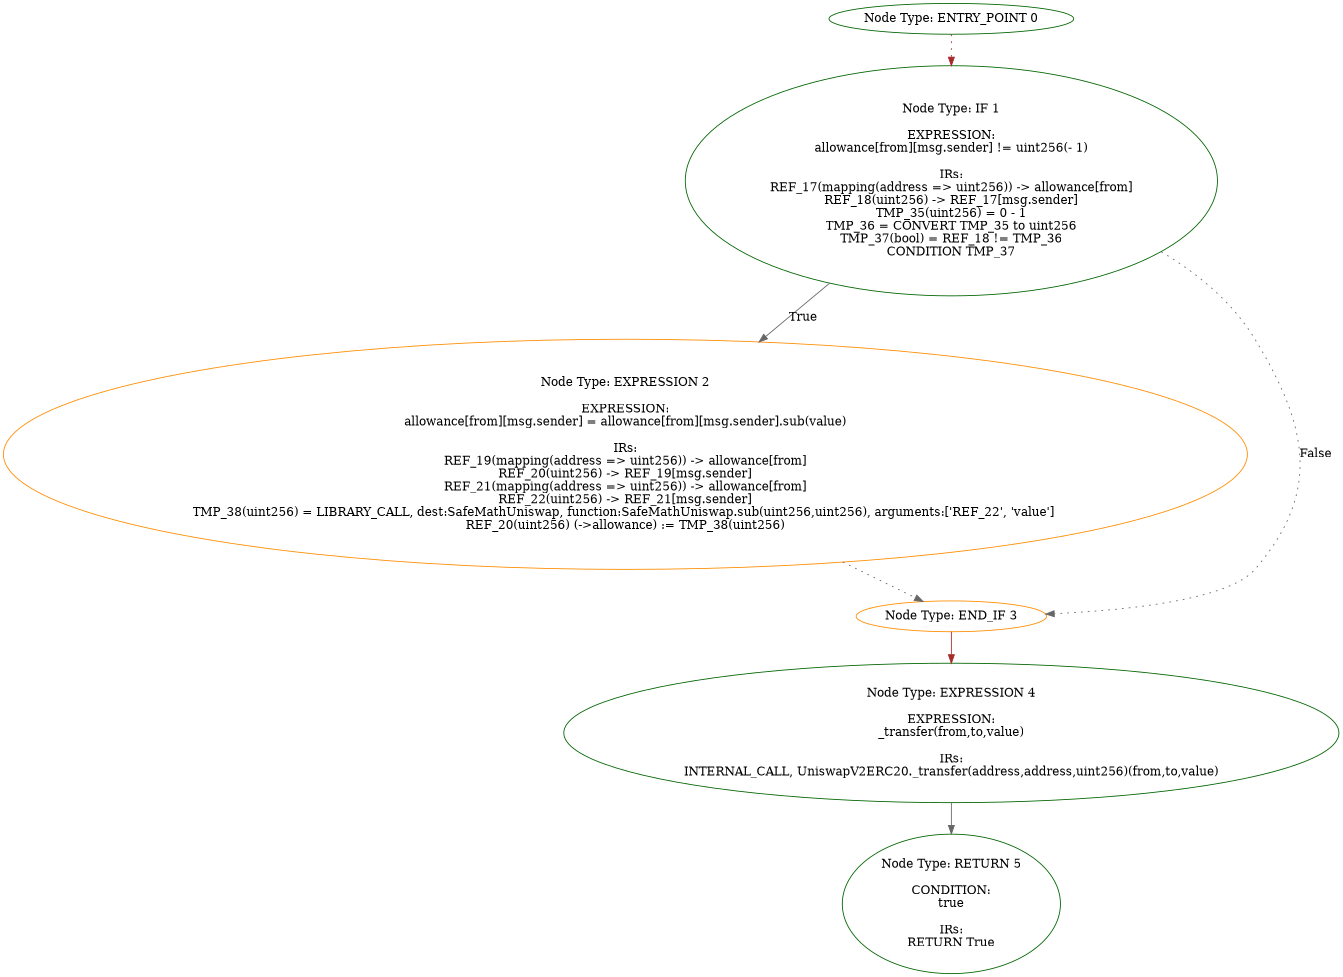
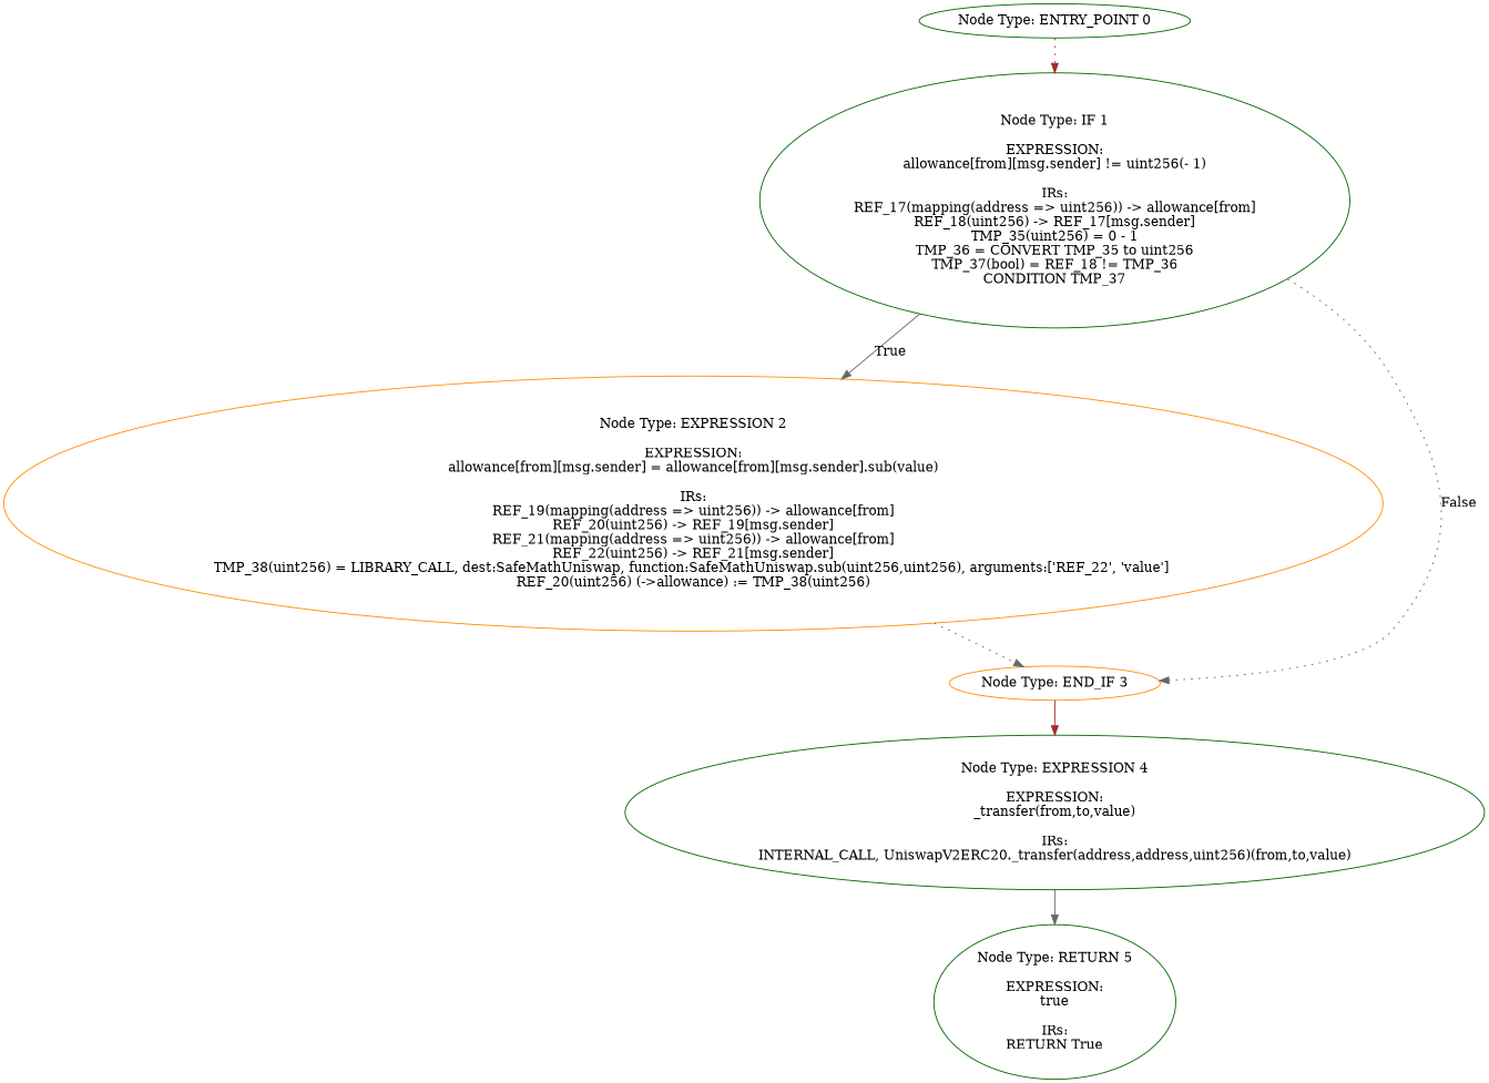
  digraph {
    node [color=darkgreen]
    edge [color=gray40 style=dotted]
    n1 [label="Node Type: ENTRY_POINT 0\n"]
    n2 [label="Node Type: IF 1\n\nEXPRESSION:\nallowance[from][msg.sender] != uint256(- 1)\n\nIRs:\nREF_17(mapping(address => uint256)) -> allowance[from]\nREF_18(uint256) -> REF_17[msg.sender]\nTMP_35(uint256) = 0 - 1\nTMP_36 = CONVERT TMP_35 to uint256\nTMP_37(bool) = REF_18 != TMP_36\nCONDITION TMP_37"]
    n3 [label="Node Type: EXPRESSION 2\n\nEXPRESSION:\nallowance[from][msg.sender] = allowance[from][msg.sender].sub(value)\n\nIRs:\nREF_19(mapping(address => uint256)) -> allowance[from]\nREF_20(uint256) -> REF_19[msg.sender]\nREF_21(mapping(address => uint256)) -> allowance[from]\nREF_22(uint256) -> REF_21[msg.sender]\nTMP_38(uint256) = LIBRARY_CALL, dest:SafeMathUniswap, function:SafeMathUniswap.sub(uint256,uint256), arguments:['REF_22', 'value'] \nREF_20(uint256) (->allowance) := TMP_38(uint256)" color=darkorange]
    n4 [label="Node Type: END_IF 3\n" color=darkorange]
    n5 [label="Node Type: EXPRESSION 4\n\nEXPRESSION:\n_transfer(from,to,value)\n\nIRs:\nINTERNAL_CALL, UniswapV2ERC20._transfer(address,address,uint256)(from,to,value)"]
-   n6 [label="Node Type: RETURN 5\n\nCONDITION:\ntrue\n\nIRs:\nRETURN True"]
+   n6 [label="Node Type: RETURN 5\n\nEXPRESSION:\ntrue\n\nIRs:\nRETURN True"]
    n1 -> n2 [color=brown]
    n2 -> n3 [label=True style=solid]
    n2 -> n4 [label=False]
    n3 -> n4
    n4 -> n5 [color=brown style=solid]
    n5 -> n6 [style=solid]
  }
